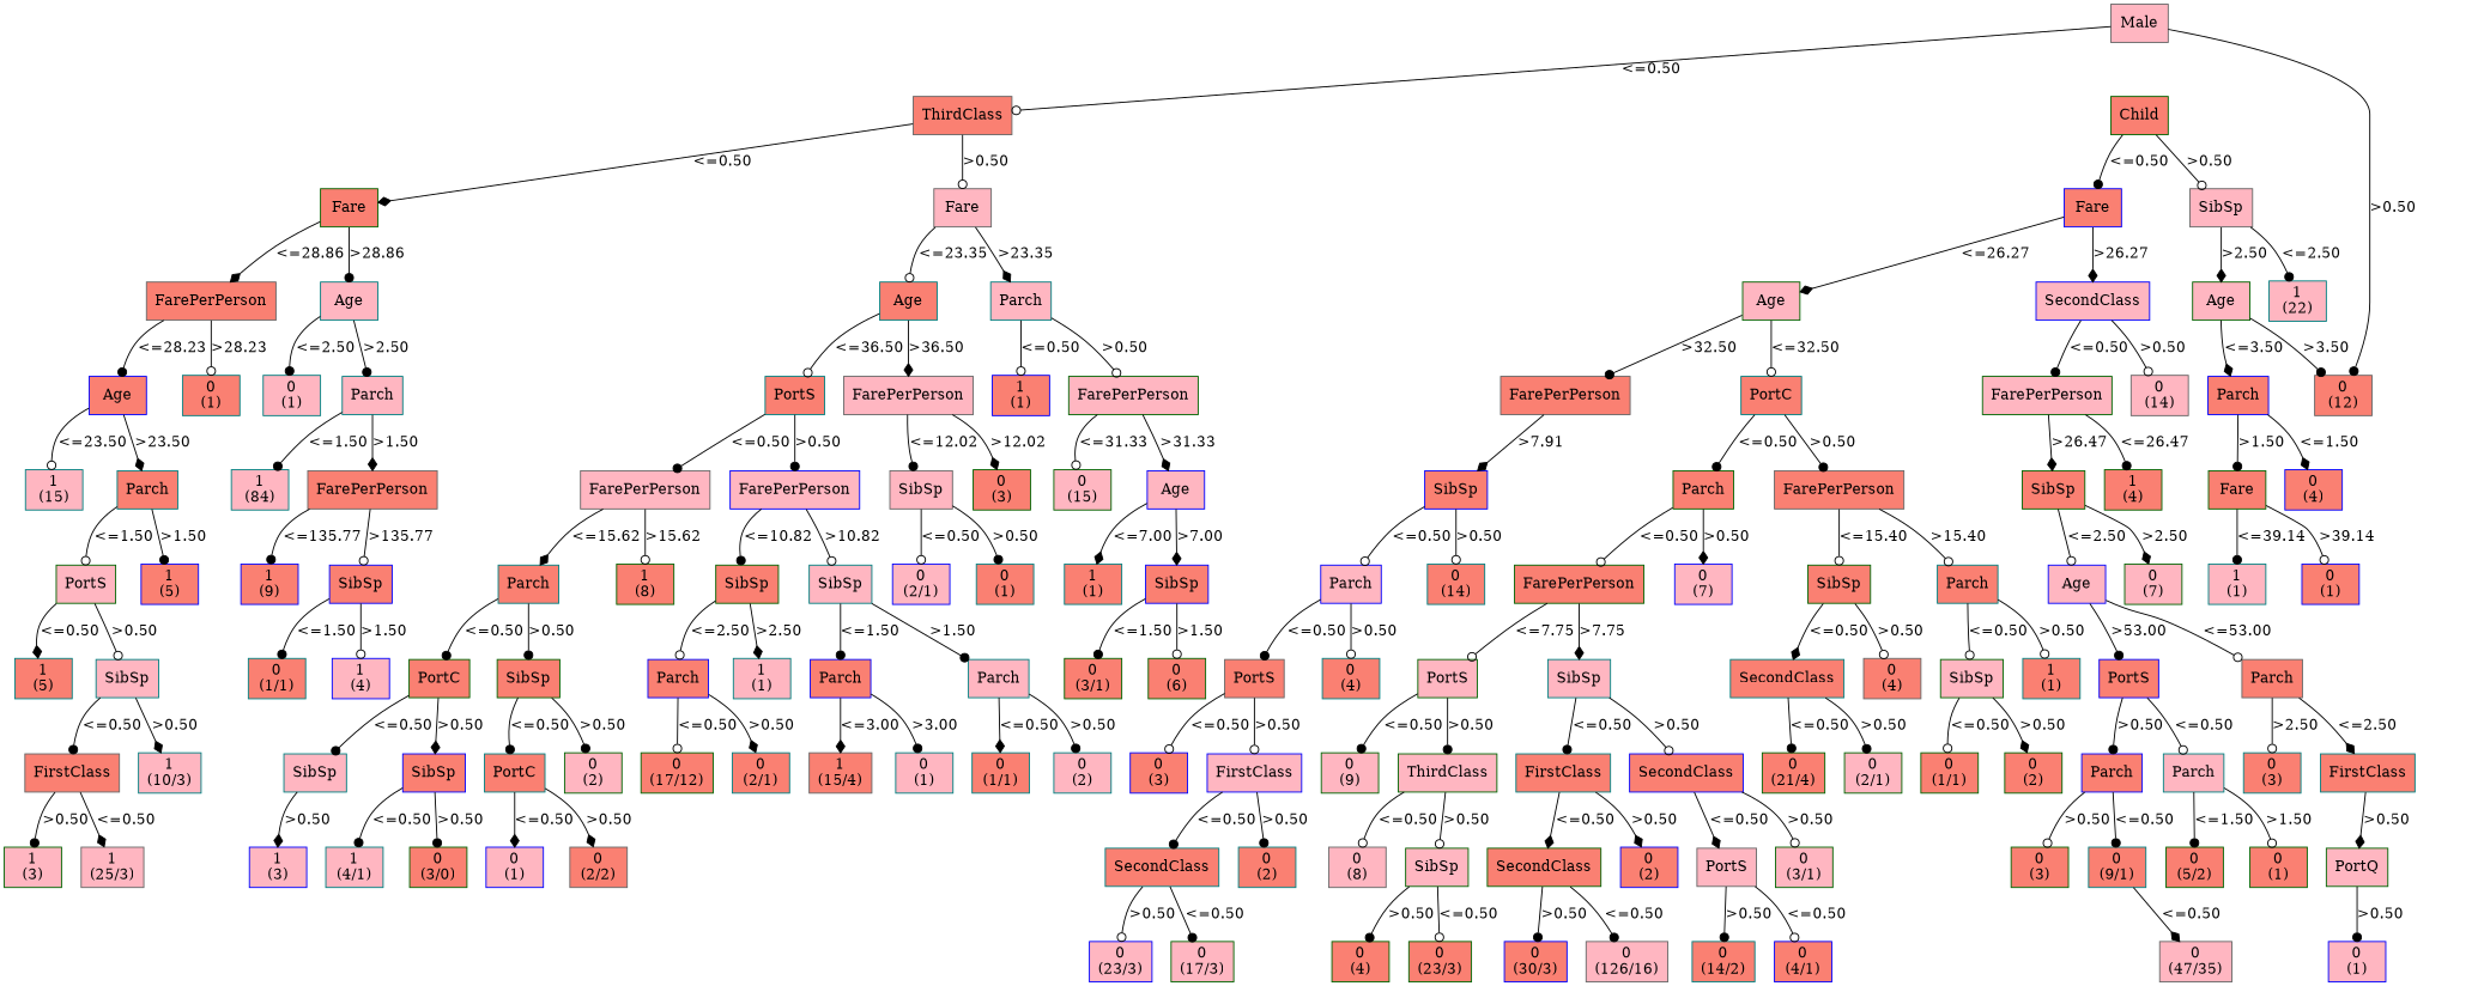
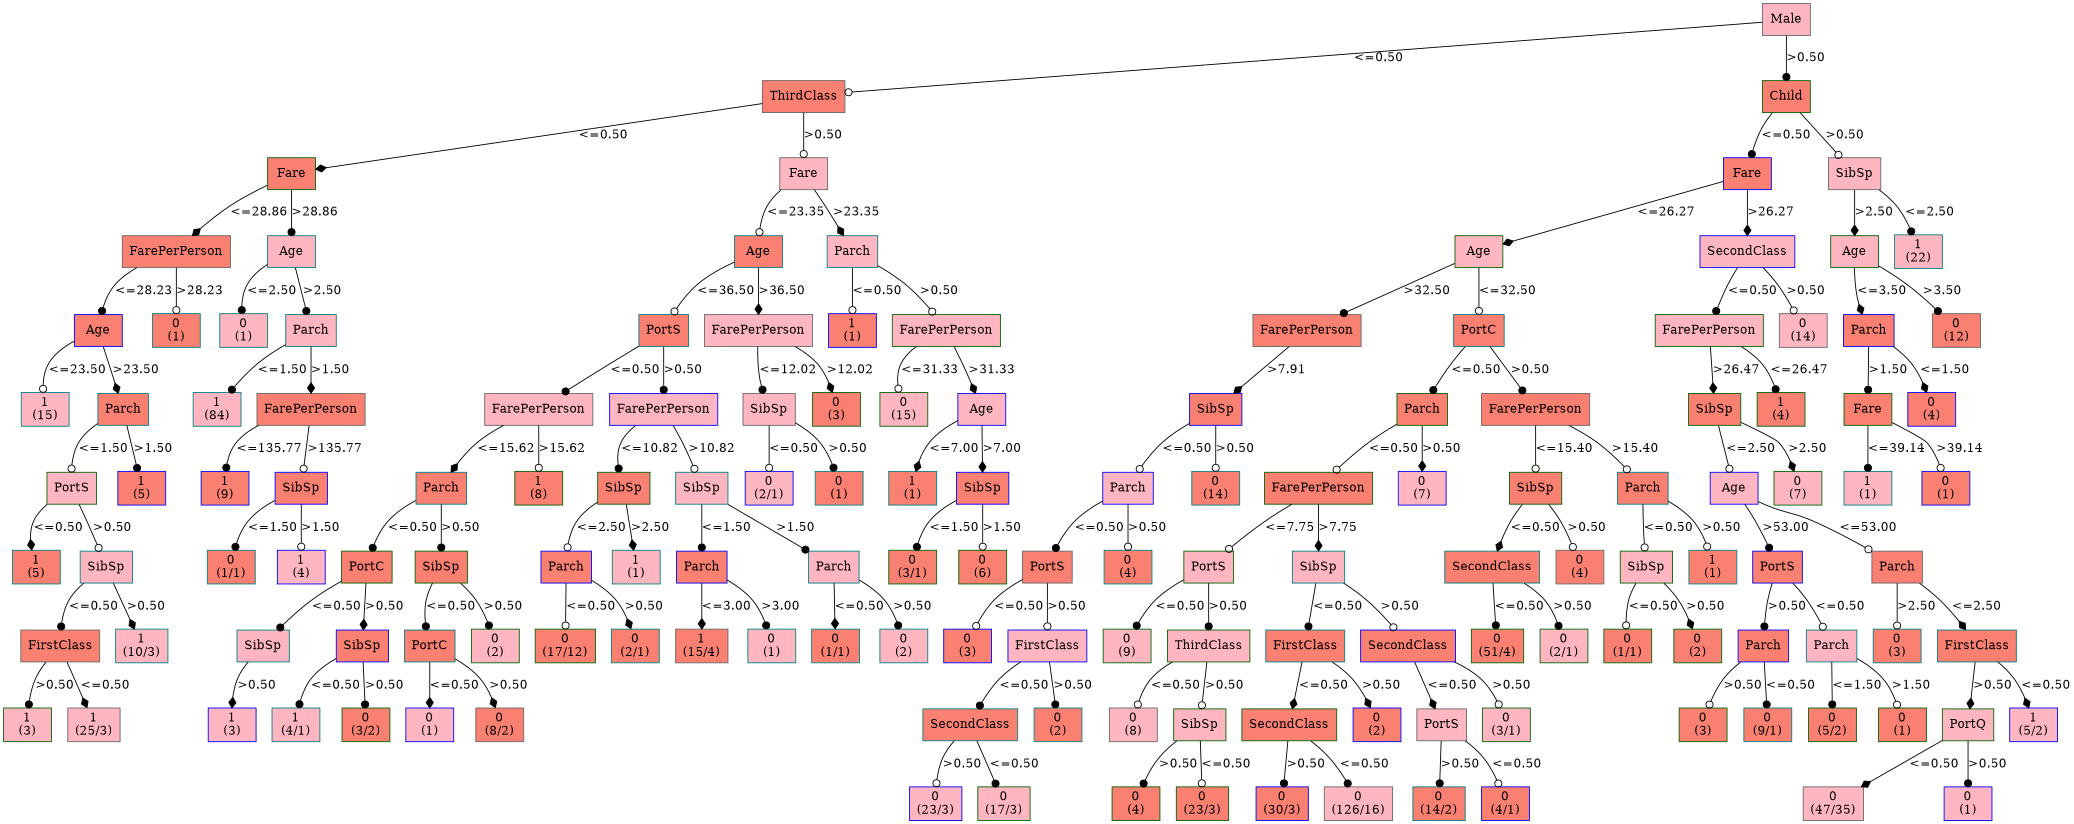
  digraph {
    node [color=darkgreen fillcolor=salmon shape=box style=filled weight=9]
    edge [arrowhead=dot]
    n1 [color=gray40 fillcolor=lightpink label="Male\n" weight=1]
    n2 [color=gray40 fillcolor=lightpink label="1\n(25/3)\n" weight=10]
    n3 [fillcolor=lightpink label="1\n(3)\n" weight=10]
    n4 [color=blue fillcolor=lightpink label="1\n(3)\n" weight=10]
    n5 [color=teal fillcolor=lightpink label="1\n(4/1)\n" weight=10]
-   n6 [label="0\n(3/0)\n" weight=10]
+   n6 [label="0\n(3/2)\n" weight=10]
    n7 [color=blue fillcolor=lightpink label="0\n(1)\n" weight=10]
-   n8 [color=gray40 label="0\n(2/2)\n" weight=10]
+   n8 [color=gray40 label="0\n(8/2)\n" weight=10]
    n9 [color=gray40 fillcolor=lightpink label="0\n(8)\n" weight=10]
    n10 [fillcolor=lightpink label="SibSp\n" weight=10]
    n11 [label="SecondClass\n" weight=10]
    n12 [color=blue label="0\n(2)\n" weight=10]
    n13 [color=gray40 fillcolor=lightpink label="PortS\n" weight=10]
    n14 [fillcolor=lightpink label="0\n(3/1)\n" weight=10]
    n15 [color=teal label="SecondClass\n" weight=10]
    n16 [color=teal label="0\n(2)\n" weight=10]
+   n17 [color=blue fillcolor=lightpink label="1\n(5/2)\n" weight=10]
    n18 [fillcolor=lightpink label="PortQ\n" weight=10]
    n19 [label="0\n(5/2)\n" weight=10]
    n20 [label="0\n(1)\n" weight=10]
    n21 [color=teal label="0\n(9/1)\n" weight=10]
    n22 [label="0\n(3)\n" weight=10]
    n23 [label="0\n(23/3)\n" weight=11]
    n24 [label="0\n(4)\n" weight=11]
    n25 [color=gray40 fillcolor=lightpink label="0\n(126/16)\n" weight=11]
    n26 [color=blue label="0\n(30/3)\n" weight=11]
    n27 [color=blue label="0\n(4/1)\n" weight=11]
    n28 [color=teal label="0\n(14/2)\n" weight=11]
    n29 [fillcolor=lightpink label="0\n(17/3)\n" weight=11]
    n30 [color=blue fillcolor=lightpink label="0\n(23/3)\n" weight=11]
    n31 [color=gray40 fillcolor=lightpink label="0\n(47/35)\n" weight=11]
    n32 [color=blue fillcolor=lightpink label="0\n(1)\n" weight=11]
    n33 [color=gray40 label="ThirdClass\n" weight=2]
    n34 [label="Child\n" weight=2]
    n35 [label="Fare\n" weight=3]
    n36 [color=gray40 fillcolor=lightpink label="Fare\n" weight=3]
    n37 [color=blue label="Fare\n" weight=3]
    n38 [color=gray40 fillcolor=lightpink label="SibSp\n" weight=3]
    n39 [color=gray40 label="FarePerPerson\n" weight=4]
    n40 [color=teal fillcolor=lightpink label="Age\n" weight=4]
    n41 [color=teal label="Age\n" weight=4]
    n42 [color=teal fillcolor=lightpink label="Parch\n" weight=4]
    n43 [fillcolor=lightpink label="Age\n" weight=4]
    n44 [color=blue fillcolor=lightpink label="SecondClass\n" weight=4]
    n45 [color=teal fillcolor=lightpink label="1\n(22)\n" weight=4]
    n46 [fillcolor=lightpink label="Age\n" weight=4]
    n47 [color=blue label="Age\n" weight=5]
    n48 [color=teal label="0\n(1)\n" weight=5]
    n49 [color=teal fillcolor=lightpink label="0\n(1)\n" weight=5]
    n50 [color=teal fillcolor=lightpink label="Parch\n" weight=5]
    n51 [color=teal label="PortS\n" weight=5]
    n52 [color=gray40 fillcolor=lightpink label="FarePerPerson\n" weight=5]
    n53 [color=blue label="1\n(1)\n" weight=5]
    n54 [fillcolor=lightpink label="FarePerPerson\n" weight=5]
    n55 [color=teal label="PortC\n" weight=5]
    n56 [color=gray40 label="FarePerPerson\n" weight=5]
    n57 [fillcolor=lightpink label="FarePerPerson\n" weight=5]
    n58 [color=gray40 fillcolor=lightpink label="0\n(14)\n" weight=5]
    n59 [color=blue label="Parch\n" weight=5]
    n60 [color=gray40 label="0\n(12)\n" weight=5]
    n61 [color=teal fillcolor=lightpink label="1\n(15)\n" weight=6]
    n62 [color=teal label="Parch\n" weight=6]
    n63 [color=teal fillcolor=lightpink label="1\n(84)\n" weight=6]
    n64 [color=gray40 label="FarePerPerson\n" weight=6]
    n65 [color=gray40 fillcolor=lightpink label="FarePerPerson\n" weight=6]
    n66 [color=blue fillcolor=lightpink label="FarePerPerson\n" weight=6]
    n67 [color=gray40 fillcolor=lightpink label="SibSp\n" weight=6]
    n68 [label="0\n(3)\n" weight=6]
    n69 [fillcolor=lightpink label="0\n(15)\n" weight=6]
    n70 [color=blue fillcolor=lightpink label="Age\n" weight=6]
    n71 [label="Parch\n" weight=6]
    n72 [color=gray40 label="FarePerPerson\n" weight=6]
    n73 [color=blue label="SibSp\n" weight=6]
    n74 [label="1\n(4)\n" weight=6]
    n75 [label="SibSp\n" weight=6]
    n76 [color=blue label="0\n(4)\n" weight=6]
    n77 [label="Fare\n" weight=6]
    n78 [fillcolor=lightpink label="PortS\n" weight=7]
    n79 [color=blue label="1\n(5)\n" weight=7]
    n80 [color=blue label="1\n(9)\n" weight=7]
    n81 [color=blue label="SibSp\n" weight=7]
    n82 [color=teal label="Parch\n" weight=7]
    n83 [label="1\n(8)\n" weight=7]
    n84 [label="SibSp\n" weight=7]
    n85 [color=teal fillcolor=lightpink label="SibSp\n" weight=7]
    n86 [color=blue fillcolor=lightpink label="0\n(2/1)\n" weight=7]
    n87 [color=teal label="0\n(1)\n" weight=7]
    n88 [color=teal label="1\n(1)\n" weight=7]
    n89 [color=blue label="SibSp\n" weight=7]
    n90 [label="FarePerPerson\n" weight=7]
    n91 [color=blue fillcolor=lightpink label="0\n(7)\n" weight=7]
    n92 [label="SibSp\n" weight=7]
    n93 [color=teal label="Parch\n" weight=7]
    n94 [color=blue fillcolor=lightpink label="Parch\n" weight=7]
    n95 [color=teal label="0\n(14)\n" weight=7]
    n96 [color=blue fillcolor=lightpink label="Age\n" weight=7]
    n97 [fillcolor=lightpink label="0\n(7)\n" weight=7]
    n98 [color=teal fillcolor=lightpink label="1\n(1)\n" weight=7]
    n99 [color=blue label="0\n(1)\n" weight=7]
    n100 [color=teal label="1\n(5)\n" weight=8]
    n101 [color=teal fillcolor=lightpink label="SibSp\n" weight=8]
    n102 [color=teal label="0\n(1/1)\n" weight=8]
    n103 [color=blue fillcolor=lightpink label="1\n(4)\n" weight=8]
    n104 [label="PortC\n" weight=8]
    n105 [label="SibSp\n" weight=8]
    n106 [color=blue label="Parch\n" weight=8]
    n107 [color=teal fillcolor=lightpink label="1\n(1)\n" weight=8]
    n108 [color=blue label="Parch\n" weight=8]
    n109 [color=teal fillcolor=lightpink label="Parch\n" weight=8]
    n110 [label="0\n(3/1)\n" weight=8]
    n111 [label="0\n(6)\n" weight=8]
    n112 [fillcolor=lightpink label="PortS\n" weight=8]
    n113 [color=teal fillcolor=lightpink label="SibSp\n" weight=8]
    n114 [color=teal label="SecondClass\n" weight=8]
    n115 [color=gray40 label="0\n(4)\n" weight=8]
    n116 [fillcolor=lightpink label="SibSp\n" weight=8]
    n117 [color=teal label="1\n(1)\n" weight=8]
    n118 [color=gray40 label="PortS\n" weight=8]
    n119 [color=teal label="0\n(4)\n" weight=8]
    n120 [color=gray40 label="Parch\n" weight=8]
    n121 [color=blue label="PortS\n" weight=8]
    n122 [color=gray40 label="FirstClass\n"]
    n123 [color=teal fillcolor=lightpink label="1\n(10/3)\n"]
    n124 [color=teal fillcolor=lightpink label="SibSp\n"]
    n125 [color=blue label="SibSp\n"]
    n126 [color=teal label="PortC\n"]
    n127 [fillcolor=lightpink label="0\n(2)\n"]
    n128 [label="0\n(17/12)\n"]
    n129 [color=teal label="0\n(2/1)\n"]
    n130 [color=gray40 label="1\n(15/4)\n"]
    n131 [color=teal fillcolor=lightpink label="0\n(1)\n"]
    n132 [color=teal label="0\n(1/1)\n"]
    n133 [color=teal fillcolor=lightpink label="0\n(2)\n"]
    n134 [fillcolor=lightpink label="0\n(9)\n"]
    n135 [fillcolor=lightpink label="ThirdClass\n"]
    n136 [color=teal label="FirstClass\n"]
    n137 [color=blue label="SecondClass\n"]
-   n138 [label="0\n(21/4)\n"]
+   n138 [label="0\n(51/4)\n"]
    n139 [fillcolor=lightpink label="0\n(2/1)\n"]
    n140 [label="0\n(1/1)\n"]
    n141 [label="0\n(2)\n"]
    n142 [color=blue label="0\n(3)\n"]
    n143 [color=blue fillcolor=lightpink label="FirstClass\n"]
    n144 [color=teal label="FirstClass\n"]
    n145 [color=teal label="0\n(3)\n"]
    n146 [color=teal fillcolor=lightpink label="Parch\n"]
    n147 [color=blue label="Parch\n"]
    subgraph sub_1 {
      rank=same
      n1
    }
    subgraph sub_2 {
      rank=same
      n2
      n3
      n4
      n5
      n6
      n7
      n8
      n9
      n10
      n11
      n12
      n13
      n14
      n15
      n16
+     n17
      n18
      n19
      n20
      n21
      n22
    }
    subgraph sub_3 {
      rank=same
      n23
      n24
      n25
      n26
      n27
      n28
      n29
      n30
      n31
      n32
    }
    subgraph sub_4 {
      rank=same
      n33
      n34
    }
    subgraph sub_5 {
      rank=same
      n35
      n36
      n37
      n38
    }
    subgraph sub_6 {
      rank=same
      n39
      n40
      n41
      n42
      n43
      n44
      n45
      n46
    }
    subgraph sub_7 {
      rank=same
      n47
      n48
      n49
      n50
      n51
      n52
      n53
      n54
      n55
      n56
      n57
      n58
      n59
      n60
    }
    subgraph sub_8 {
      rank=same
      n61
      n62
      n63
      n64
      n65
      n66
      n67
      n68
      n69
      n70
      n71
      n72
      n73
      n74
      n75
      n76
      n77
    }
    subgraph sub_9 {
      rank=same
      n78
      n79
      n80
      n81
      n82
      n83
      n84
      n85
      n86
      n87
      n88
      n89
      n90
      n91
      n92
      n93
      n94
      n95
      n96
      n97
      n98
      n99
    }
    subgraph sub_10 {
      rank=same
      n100
      n101
      n102
      n103
      n104
      n105
      n106
      n107
      n108
      n109
      n110
      n111
      n112
      n113
      n114
      n115
      n116
      n117
      n118
      n119
      n120
      n121
    }
    subgraph sub_11 {
      rank=same
      n122
      n123
      n124
      n125
      n126
      n127
      n128
      n129
      n130
      n131
      n132
      n133
      n134
      n135
      n136
      n137
      n138
      n139
      n140
      n141
      n142
      n143
      n144
      n145
      n146
      n147
    }
    n1 -> n33 [arrowhead=odot label="<=0.50"]
-   n1 -> n60 [label=">0.50"]
+   n1 -> n34 [label=">0.50"]
    n10 -> n23 [arrowhead=odot label="<=0.50"]
    n10 -> n24 [label=">0.50"]
    n11 -> n25 [label="<=0.50"]
    n11 -> n26 [label=">0.50"]
    n13 -> n27 [arrowhead=odot label="<=0.50"]
    n13 -> n28 [label=">0.50"]
    n15 -> n29 [label="<=0.50"]
    n15 -> n30 [arrowhead=odot label=">0.50"]
-   n21 -> n31 [arrowhead=diamond label="<=0.50"]
+   n18 -> n31 [arrowhead=diamond label="<=0.50"]
    n18 -> n32 [label=">0.50"]
    n33 -> n35 [arrowhead=diamond label="<=0.50"]
    n33 -> n36 [arrowhead=odot label=">0.50"]
    n34 -> n37 [label="<=0.50"]
    n34 -> n38 [arrowhead=odot label=">0.50"]
    n35 -> n39 [arrowhead=diamond label="<=28.86"]
    n35 -> n40 [label=">28.86"]
    n36 -> n41 [arrowhead=odot label="<=23.35"]
    n36 -> n42 [arrowhead=diamond label=">23.35"]
    n37 -> n43 [arrowhead=diamond label="<=26.27"]
    n37 -> n44 [arrowhead=diamond label=">26.27"]
    n38 -> n45 [label="<=2.50"]
    n38 -> n46 [arrowhead=diamond label=">2.50"]
    n39 -> n47 [label="<=28.23"]
    n39 -> n48 [arrowhead=odot label=">28.23"]
    n40 -> n49 [label="<=2.50"]
    n40 -> n50 [label=">2.50"]
    n41 -> n51 [arrowhead=odot label="<=36.50"]
    n41 -> n52 [arrowhead=diamond label=">36.50"]
    n42 -> n53 [arrowhead=odot label="<=0.50"]
    n42 -> n54 [arrowhead=odot label=">0.50"]
    n43 -> n55 [arrowhead=odot label="<=32.50"]
    n43 -> n56 [label=">32.50"]
    n44 -> n57 [label="<=0.50"]
    n44 -> n58 [arrowhead=odot label=">0.50"]
    n46 -> n59 [arrowhead=diamond label="<=3.50"]
    n46 -> n60 [label=">3.50"]
    n47 -> n61 [arrowhead=odot label="<=23.50"]
    n47 -> n62 [arrowhead=diamond label=">23.50"]
    n50 -> n63 [label="<=1.50"]
    n50 -> n64 [arrowhead=diamond label=">1.50"]
    n51 -> n65 [label="<=0.50"]
    n51 -> n66 [label=">0.50"]
    n52 -> n67 [label="<=12.02"]
    n52 -> n68 [arrowhead=diamond label=">12.02"]
    n54 -> n69 [arrowhead=odot label="<=31.33"]
    n54 -> n70 [arrowhead=diamond label=">31.33"]
    n55 -> n71 [label="<=0.50"]
    n55 -> n72 [label=">0.50"]
    n56 -> n73 [arrowhead=diamond label=">7.91"]
    n57 -> n74 [label="<=26.47"]
    n57 -> n75 [arrowhead=diamond label=">26.47"]
    n59 -> n76 [arrowhead=diamond label="<=1.50"]
    n59 -> n77 [label=">1.50"]
    n62 -> n78 [arrowhead=odot label="<=1.50"]
    n62 -> n79 [label=">1.50"]
    n64 -> n80 [label="<=135.77"]
    n64 -> n81 [arrowhead=odot label=">135.77"]
    n65 -> n82 [arrowhead=diamond label="<=15.62"]
    n65 -> n83 [arrowhead=odot label=">15.62"]
    n66 -> n84 [label="<=10.82"]
    n66 -> n85 [arrowhead=odot label=">10.82"]
    n67 -> n86 [arrowhead=odot label="<=0.50"]
    n67 -> n87 [label=">0.50"]
    n70 -> n88 [arrowhead=diamond label="<=7.00"]
    n70 -> n89 [arrowhead=diamond label=">7.00"]
    n71 -> n90 [arrowhead=odot label="<=0.50"]
    n71 -> n91 [arrowhead=diamond label=">0.50"]
    n72 -> n92 [arrowhead=odot label="<=15.40"]
    n72 -> n93 [arrowhead=odot label=">15.40"]
    n73 -> n94 [arrowhead=odot label="<=0.50"]
    n73 -> n95 [arrowhead=odot label=">0.50"]
    n75 -> n96 [arrowhead=odot label="<=2.50"]
    n75 -> n97 [arrowhead=diamond label=">2.50"]
    n77 -> n98 [label="<=39.14"]
    n77 -> n99 [arrowhead=odot label=">39.14"]
    n78 -> n100 [arrowhead=diamond label="<=0.50"]
    n78 -> n101 [arrowhead=odot label=">0.50"]
    n81 -> n102 [label="<=1.50"]
    n81 -> n103 [arrowhead=odot label=">1.50"]
    n82 -> n104 [label="<=0.50"]
    n82 -> n105 [label=">0.50"]
    n84 -> n106 [arrowhead=odot label="<=2.50"]
    n84 -> n107 [arrowhead=diamond label=">2.50"]
    n85 -> n108 [label="<=1.50"]
    n85 -> n109 [label=">1.50"]
    n89 -> n110 [label="<=1.50"]
    n89 -> n111 [arrowhead=odot label=">1.50"]
    n90 -> n112 [arrowhead=odot label="<=7.75"]
    n90 -> n113 [arrowhead=diamond label=">7.75"]
    n92 -> n114 [arrowhead=diamond label="<=0.50"]
    n92 -> n115 [arrowhead=odot label=">0.50"]
    n93 -> n116 [arrowhead=odot label="<=0.50"]
    n93 -> n117 [arrowhead=odot label=">0.50"]
    n94 -> n118 [label="<=0.50"]
    n94 -> n119 [arrowhead=odot label=">0.50"]
    n96 -> n120 [arrowhead=odot label="<=53.00"]
    n96 -> n121 [label=">53.00"]
    n101 -> n122 [label="<=0.50"]
    n101 -> n123 [arrowhead=diamond label=">0.50"]
    n104 -> n124 [label="<=0.50"]
    n104 -> n125 [arrowhead=diamond label=">0.50"]
    n105 -> n126 [label="<=0.50"]
    n105 -> n127 [label=">0.50"]
    n106 -> n128 [arrowhead=odot label="<=0.50"]
    n106 -> n129 [arrowhead=diamond label=">0.50"]
    n108 -> n130 [arrowhead=diamond label="<=3.00"]
    n108 -> n131 [label=">3.00"]
    n109 -> n132 [arrowhead=diamond label="<=0.50"]
    n109 -> n133 [label=">0.50"]
    n112 -> n134 [label="<=0.50"]
    n112 -> n135 [label=">0.50"]
    n113 -> n136 [label="<=0.50"]
    n113 -> n137 [arrowhead=odot label=">0.50"]
    n114 -> n138 [label="<=0.50"]
    n114 -> n139 [label=">0.50"]
    n116 -> n140 [arrowhead=odot label="<=0.50"]
    n116 -> n141 [arrowhead=diamond label=">0.50"]
    n118 -> n142 [arrowhead=odot label="<=0.50"]
    n118 -> n143 [arrowhead=odot label=">0.50"]
    n120 -> n144 [arrowhead=diamond label="<=2.50"]
    n120 -> n145 [arrowhead=odot label=">2.50"]
    n121 -> n146 [arrowhead=odot label="<=0.50"]
    n121 -> n147 [label=">0.50"]
    n122 -> n2 [arrowhead=diamond label="<=0.50"]
    n122 -> n3 [label=">0.50"]
    n124 -> n4 [arrowhead=diamond label=">0.50"]
    n125 -> n5 [label="<=0.50"]
    n125 -> n6 [label=">0.50"]
    n126 -> n7 [arrowhead=diamond label="<=0.50"]
    n126 -> n8 [arrowhead=diamond label=">0.50"]
    n135 -> n9 [arrowhead=odot label="<=0.50"]
    n135 -> n10 [arrowhead=odot label=">0.50"]
    n136 -> n11 [arrowhead=diamond label="<=0.50"]
    n136 -> n12 [arrowhead=diamond label=">0.50"]
    n137 -> n13 [arrowhead=diamond label="<=0.50"]
    n137 -> n14 [arrowhead=odot label=">0.50"]
    n143 -> n15 [label="<=0.50"]
    n143 -> n16 [label=">0.50"]
+   n144 -> n17 [arrowhead=diamond label="<=0.50"]
    n144 -> n18 [arrowhead=diamond label=">0.50"]
    n146 -> n19 [label="<=1.50"]
    n146 -> n20 [arrowhead=odot label=">1.50"]
    n147 -> n21 [label="<=0.50"]
    n147 -> n22 [arrowhead=odot label=">0.50"]
  }
